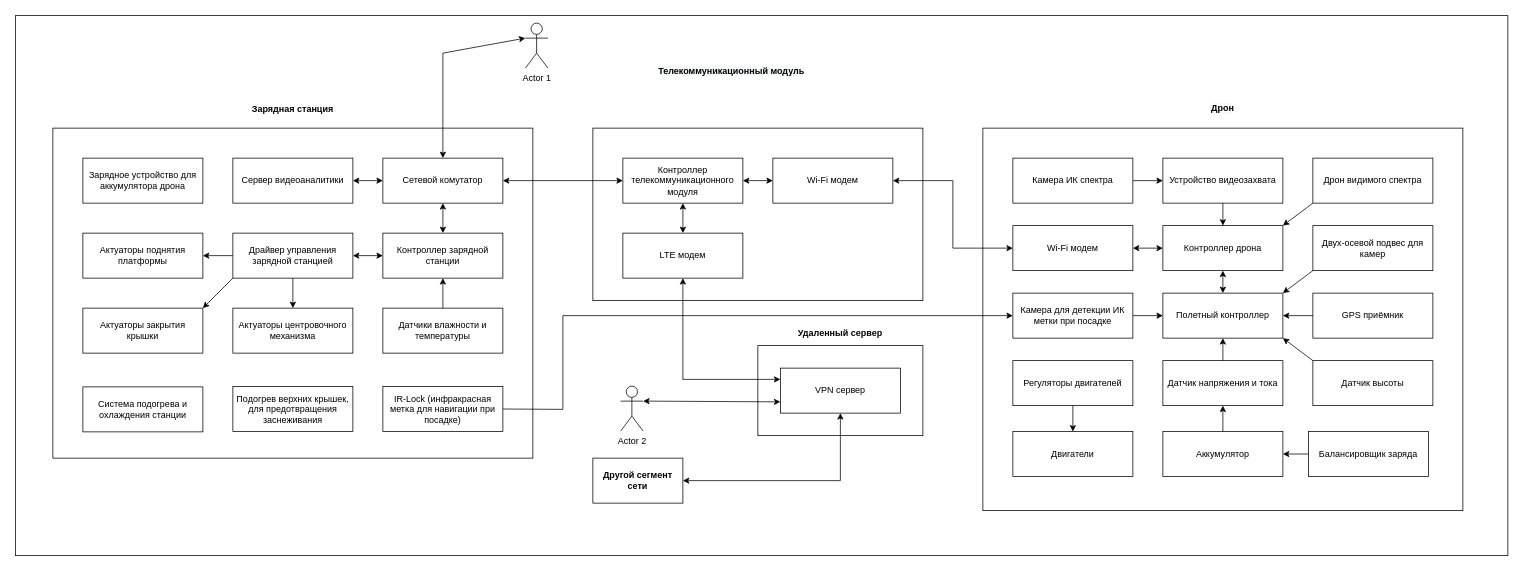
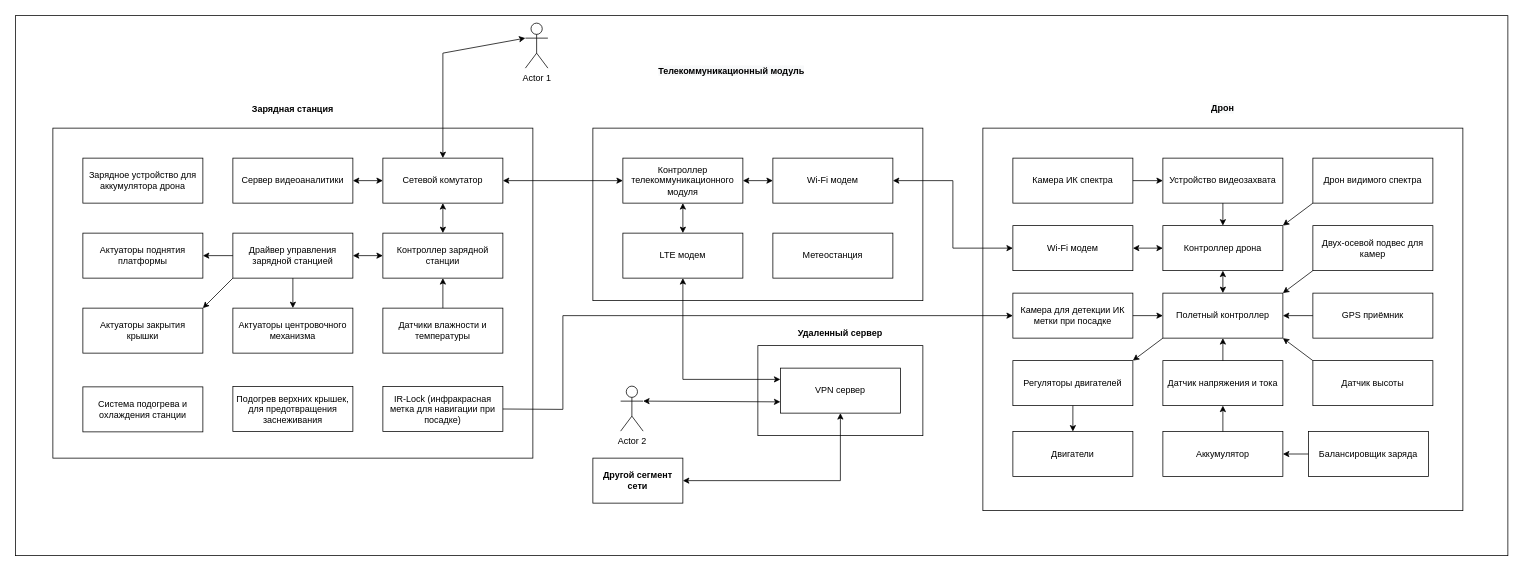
  <mxCell id="0" />
  <mxCell id="1" parent="0" />
  <mxCell id="2" value="" style="rounded=0;whiteSpace=wrap;html=1;" vertex="1" parent="1"><mxGeometry x="20" y="20" width="1990" height="720" as="geometry" /></mxCell>
  <mxCell id="3" value="" style="rounded=0;whiteSpace=wrap;html=1;" vertex="1" parent="1"><mxGeometry x="1010" y="460" width="220" height="120" as="geometry" /></mxCell>
  <mxCell id="4" value="" style="rounded=0;whiteSpace=wrap;html=1;" vertex="1" parent="1"><mxGeometry x="1310" y="170" width="640" height="510" as="geometry" /></mxCell>
  <mxCell id="5" value="" style="rounded=0;whiteSpace=wrap;html=1;" vertex="1" parent="1"><mxGeometry x="790" y="170" width="440" height="230" as="geometry" /></mxCell>
  <mxCell id="6" value="" style="rounded=0;whiteSpace=wrap;html=1;" vertex="1" parent="1"><mxGeometry x="70" y="170" width="640" height="440" as="geometry" /></mxCell>
  <mxCell id="7" value="Контроллер зарядной станции" style="rounded=0;whiteSpace=wrap;html=1;" vertex="1" parent="1"><mxGeometry x="510" y="310" width="160" height="60" as="geometry" /></mxCell>
  <mxCell id="8" value="Сервер видеоаналитики" style="rounded=0;whiteSpace=wrap;html=1;" vertex="1" parent="1"><mxGeometry x="310" y="210" width="160" height="60" as="geometry" /></mxCell>
  <mxCell id="9" value="Wi-Fi модем" style="rounded=0;whiteSpace=wrap;html=1;" vertex="1" parent="1"><mxGeometry x="1350" y="300" width="160" height="60" as="geometry" /></mxCell>
  <mxCell id="10" value="Драйвер управления зарядной станцией" style="rounded=0;whiteSpace=wrap;html=1;" vertex="1" parent="1"><mxGeometry x="310" y="310" width="160" height="60" as="geometry" /></mxCell>
  <mxCell id="11" value="IR-Lock (инфракрасная метка для навигации при посадке)" style="rounded=0;whiteSpace=wrap;html=1;" vertex="1" parent="1"><mxGeometry x="510" y="514.5" width="160" height="60" as="geometry" /></mxCell>
  <mxCell id="12" value="Сетевой комутатор" style="rounded=0;whiteSpace=wrap;html=1;" vertex="1" parent="1"><mxGeometry x="510" y="210" width="160" height="60" as="geometry" /></mxCell>
  <mxCell id="13" value="Контроллер телекоммуникационного модуля" style="rounded=0;whiteSpace=wrap;html=1;" vertex="1" parent="1"><mxGeometry x="830" y="210" width="160" height="60" as="geometry" /></mxCell>
  <mxCell id="14" value="Полетный контроллер" style="rounded=0;whiteSpace=wrap;html=1;" vertex="1" parent="1"><mxGeometry x="1550" y="390" width="160" height="60" as="geometry" /></mxCell>
  <mxCell id="15" value="" style="endArrow=classic;startArrow=classic;html=1;rounded=0;exitX=1;exitY=0.5;exitDx=0;exitDy=0;entryX=0;entryY=0.5;entryDx=0;entryDy=0;" edge="1" parent="1" source="8" target="12"><mxGeometry width="50" height="50" relative="1" as="geometry"><mxPoint x="750" y="360" as="sourcePoint" /><mxPoint x="800" y="310" as="targetPoint" /><Array as="points" /></mxGeometry></mxCell>
  <mxCell id="16" value="" style="endArrow=classic;startArrow=classic;html=1;rounded=0;exitX=1;exitY=0.5;exitDx=0;exitDy=0;entryX=0;entryY=0.5;entryDx=0;entryDy=0;" edge="1" parent="1" source="10" target="7"><mxGeometry width="50" height="50" relative="1" as="geometry"><mxPoint x="750" y="360" as="sourcePoint" /><mxPoint x="800" y="310" as="targetPoint" /></mxGeometry></mxCell>
  <mxCell id="17" value="" style="endArrow=classic;startArrow=classic;html=1;rounded=0;exitX=0.5;exitY=0;exitDx=0;exitDy=0;entryX=0.5;entryY=1;entryDx=0;entryDy=0;" edge="1" parent="1" source="7" target="12"><mxGeometry width="50" height="50" relative="1" as="geometry"><mxPoint x="750" y="360" as="sourcePoint" /><mxPoint x="800" y="310" as="targetPoint" /></mxGeometry></mxCell>
  <mxCell id="18" value="Система подогрева и охлаждения станции" style="rounded=0;whiteSpace=wrap;html=1;" vertex="1" parent="1"><mxGeometry x="110" y="515" width="160" height="60" as="geometry" /></mxCell>
  <mxCell id="19" value="Датчики влажности и температуры" style="rounded=0;whiteSpace=wrap;html=1;" vertex="1" parent="1"><mxGeometry x="510" y="410" width="160" height="60" as="geometry" /></mxCell>
  <mxCell id="20" value="" style="endArrow=classic;html=1;rounded=0;exitX=0.5;exitY=0;exitDx=0;exitDy=0;entryX=0.5;entryY=1;entryDx=0;entryDy=0;" edge="1" parent="1" source="19" target="7"><mxGeometry width="50" height="50" relative="1" as="geometry"><mxPoint x="450" y="370" as="sourcePoint" /><mxPoint x="500" y="320" as="targetPoint" /></mxGeometry></mxCell>
  <mxCell id="21" value="Актуаторы поднятия платформы" style="rounded=0;whiteSpace=wrap;html=1;" vertex="1" parent="1"><mxGeometry x="110" y="310" width="160" height="60" as="geometry" /></mxCell>
  <mxCell id="22" value="Актуаторы центровочного механизма" style="rounded=0;whiteSpace=wrap;html=1;" vertex="1" parent="1"><mxGeometry x="310" y="410" width="160" height="60" as="geometry" /></mxCell>
  <mxCell id="23" value="Зарядное устройство для аккумулятора дрона" style="rounded=0;whiteSpace=wrap;html=1;" vertex="1" parent="1"><mxGeometry x="110" y="210" width="160" height="60" as="geometry" /></mxCell>
  <mxCell id="24" value="" style="endArrow=classic;html=1;rounded=0;exitX=0.5;exitY=1;exitDx=0;exitDy=0;entryX=0.5;entryY=0;entryDx=0;entryDy=0;" edge="1" parent="1" source="10" target="22"><mxGeometry width="50" height="50" relative="1" as="geometry"><mxPoint x="440" y="320" as="sourcePoint" /><mxPoint x="490" y="270" as="targetPoint" /></mxGeometry></mxCell>
  <mxCell id="25" value="" style="endArrow=classic;html=1;rounded=0;exitX=0;exitY=0.5;exitDx=0;exitDy=0;entryX=1;entryY=0.5;entryDx=0;entryDy=0;" edge="1" parent="1" source="10" target="21"><mxGeometry width="50" height="50" relative="1" as="geometry"><mxPoint x="440" y="320" as="sourcePoint" /><mxPoint x="490" y="270" as="targetPoint" /></mxGeometry></mxCell>
  <mxCell id="26" value="Актуаторы закрытия крышки" style="rounded=0;whiteSpace=wrap;html=1;" vertex="1" parent="1"><mxGeometry x="110" y="410" width="160" height="60" as="geometry" /></mxCell>
  <mxCell id="27" value="Подогрев верхних крышек, для предотвращения заснеживания" style="rounded=0;whiteSpace=wrap;html=1;" vertex="1" parent="1"><mxGeometry x="310" y="514.5" width="160" height="60" as="geometry" /></mxCell>
  <mxCell id="28" value="" style="endArrow=classic;html=1;rounded=0;exitX=0;exitY=1;exitDx=0;exitDy=0;entryX=1;entryY=0;entryDx=0;entryDy=0;" edge="1" parent="1" source="10" target="26"><mxGeometry width="50" height="50" relative="1" as="geometry"><mxPoint x="440" y="320" as="sourcePoint" /><mxPoint x="490" y="270" as="targetPoint" /></mxGeometry></mxCell>
  <mxCell id="29" value="Wi-Fi модем" style="rounded=0;whiteSpace=wrap;html=1;" vertex="1" parent="1"><mxGeometry x="1030" y="210" width="160" height="60" as="geometry" /></mxCell>
  <mxCell id="30" value="" style="endArrow=classic;startArrow=classic;html=1;rounded=0;entryX=0;entryY=0.5;entryDx=0;entryDy=0;exitX=1;exitY=0.5;exitDx=0;exitDy=0;" edge="1" parent="1" source="13" target="29"><mxGeometry width="50" height="50" relative="1" as="geometry"><mxPoint x="990" y="480" as="sourcePoint" /><mxPoint x="1040" y="430" as="targetPoint" /></mxGeometry></mxCell>
  <mxCell id="31" value="&lt;b&gt;Зарядная станция&lt;/b&gt;" style="text;html=1;strokeColor=none;fillColor=none;align=center;verticalAlign=middle;whiteSpace=wrap;rounded=0;" vertex="1" parent="1"><mxGeometry x="325" y="130" width="130" height="30" as="geometry" /></mxCell>
  <mxCell id="32" value="&lt;span style=&quot;color: rgb(0, 0, 0); font-family: helvetica; font-size: 12px; font-style: normal; letter-spacing: normal; text-indent: 0px; text-transform: none; word-spacing: 0px; background-color: rgb(248, 249, 250); text-decoration: none; display: inline; float: none;&quot;&gt;&lt;b&gt;Телекоммуникационный модуль&lt;/b&gt;&lt;/span&gt;" style="text;whiteSpace=wrap;html=1;align=center;" vertex="1" parent="1"><mxGeometry x="870" y="80" width="210" height="30" as="geometry" /></mxCell>
  <mxCell id="33" value="Двух-осевой подвес для камер" style="rounded=0;whiteSpace=wrap;html=1;" vertex="1" parent="1"><mxGeometry x="1750" y="300" width="160" height="60" as="geometry" /></mxCell>
  <mxCell id="34" value="Дрон видимого спектра" style="rounded=0;whiteSpace=wrap;html=1;" vertex="1" parent="1"><mxGeometry x="1750" y="210" width="160" height="60" as="geometry" /></mxCell>
  <mxCell id="35" value="Камера ИК спектра" style="rounded=0;whiteSpace=wrap;html=1;" vertex="1" parent="1"><mxGeometry x="1350" y="210" width="160" height="60" as="geometry" /></mxCell>
  <mxCell id="36" value="Устройство видеозахвата" style="rounded=0;whiteSpace=wrap;html=1;" vertex="1" parent="1"><mxGeometry x="1550" y="210" width="160" height="60" as="geometry" /></mxCell>
  <mxCell id="37" value="Контроллер дрона" style="rounded=0;whiteSpace=wrap;html=1;" vertex="1" parent="1"><mxGeometry x="1550" y="300" width="160" height="60" as="geometry" /></mxCell>
  <mxCell id="38" value="&lt;span&gt;Камера для детекции ИК метки при посадке&lt;/span&gt;" style="rounded=0;whiteSpace=wrap;html=1;" vertex="1" parent="1"><mxGeometry x="1350" y="390" width="160" height="60" as="geometry" /></mxCell>
  <mxCell id="39" value="Балансировщик заряда" style="rounded=0;whiteSpace=wrap;html=1;" vertex="1" parent="1"><mxGeometry x="1744" y="574.5" width="160" height="60" as="geometry" /></mxCell>
  <mxCell id="40" value="Аккумулятор" style="rounded=0;whiteSpace=wrap;html=1;" vertex="1" parent="1"><mxGeometry x="1550" y="574.5" width="160" height="60" as="geometry" /></mxCell>
  <mxCell id="41" value="Двигатели" style="rounded=0;whiteSpace=wrap;html=1;" vertex="1" parent="1"><mxGeometry x="1350" y="574.5" width="160" height="60" as="geometry" /></mxCell>
  <mxCell id="42" value="Датчик напряжения и тока" style="rounded=0;whiteSpace=wrap;html=1;" vertex="1" parent="1"><mxGeometry x="1550" y="480" width="160" height="60" as="geometry" /></mxCell>
  <mxCell id="43" value="Регуляторы двигателей" style="rounded=0;whiteSpace=wrap;html=1;" vertex="1" parent="1"><mxGeometry x="1350" y="480" width="160" height="60" as="geometry" /></mxCell>
  <mxCell id="44" value="Датчик высоты" style="rounded=0;whiteSpace=wrap;html=1;" vertex="1" parent="1"><mxGeometry x="1750" y="480" width="160" height="60" as="geometry" /></mxCell>
  <mxCell id="45" value="GPS приёмник" style="rounded=0;whiteSpace=wrap;html=1;" vertex="1" parent="1"><mxGeometry x="1750" y="390" width="160" height="60" as="geometry" /></mxCell>
  <mxCell id="46" value="" style="endArrow=classic;startArrow=classic;html=1;rounded=0;exitX=1;exitY=0.5;exitDx=0;exitDy=0;entryX=0;entryY=0.5;entryDx=0;entryDy=0;" edge="1" parent="1" source="9" target="37"><mxGeometry width="50" height="50" relative="1" as="geometry"><mxPoint x="1680" y="540" as="sourcePoint" /><mxPoint x="1730" y="490" as="targetPoint" /></mxGeometry></mxCell>
  <mxCell id="47" value="" style="endArrow=classic;startArrow=classic;html=1;rounded=0;exitX=0.5;exitY=1;exitDx=0;exitDy=0;" edge="1" parent="1" source="37" target="14"><mxGeometry width="50" height="50" relative="1" as="geometry"><mxPoint x="1680" y="540" as="sourcePoint" /><mxPoint x="1730" y="490" as="targetPoint" /></mxGeometry></mxCell>
  <mxCell id="48" value="" style="endArrow=classic;html=1;rounded=0;exitX=0.5;exitY=1;exitDx=0;exitDy=0;entryX=0.5;entryY=0;entryDx=0;entryDy=0;" edge="1" parent="1" source="36" target="37"><mxGeometry width="50" height="50" relative="1" as="geometry"><mxPoint x="1680" y="540" as="sourcePoint" /><mxPoint x="1730" y="490" as="targetPoint" /></mxGeometry></mxCell>
  <mxCell id="49" value="" style="endArrow=classic;html=1;rounded=0;exitX=1;exitY=0.5;exitDx=0;exitDy=0;entryX=0;entryY=0.5;entryDx=0;entryDy=0;" edge="1" parent="1" source="35" target="36"><mxGeometry width="50" height="50" relative="1" as="geometry"><mxPoint x="1680" y="540" as="sourcePoint" /><mxPoint x="1730" y="490" as="targetPoint" /></mxGeometry></mxCell>
  <mxCell id="50" value="" style="endArrow=classic;html=1;rounded=0;exitX=0;exitY=1;exitDx=0;exitDy=0;entryX=1;entryY=0;entryDx=0;entryDy=0;" edge="1" parent="1" source="34" target="37"><mxGeometry width="50" height="50" relative="1" as="geometry"><mxPoint x="1680" y="540" as="sourcePoint" /><mxPoint x="1730" y="490" as="targetPoint" /></mxGeometry></mxCell>
  <mxCell id="51" value="" style="endArrow=classic;html=1;rounded=0;exitX=0;exitY=1;exitDx=0;exitDy=0;entryX=1;entryY=0;entryDx=0;entryDy=0;" edge="1" parent="1" source="33" target="14"><mxGeometry width="50" height="50" relative="1" as="geometry"><mxPoint x="1680" y="540" as="sourcePoint" /><mxPoint x="1730" y="490" as="targetPoint" /></mxGeometry></mxCell>
  <mxCell id="52" value="" style="endArrow=classic;html=1;rounded=0;exitX=0;exitY=0.5;exitDx=0;exitDy=0;entryX=1;entryY=0.5;entryDx=0;entryDy=0;" edge="1" parent="1" source="45" target="14"><mxGeometry width="50" height="50" relative="1" as="geometry"><mxPoint x="1680" y="540" as="sourcePoint" /><mxPoint x="1730" y="490" as="targetPoint" /></mxGeometry></mxCell>
  <mxCell id="53" value="" style="endArrow=classic;html=1;rounded=0;exitX=1;exitY=0.5;exitDx=0;exitDy=0;entryX=0;entryY=0.5;entryDx=0;entryDy=0;" edge="1" parent="1" source="38" target="14"><mxGeometry width="50" height="50" relative="1" as="geometry"><mxPoint x="1680" y="540" as="sourcePoint" /><mxPoint x="1730" y="490" as="targetPoint" /></mxGeometry></mxCell>
+ <mxCell id="54" value="" style="endArrow=classic;html=1;rounded=0;exitX=0;exitY=1;exitDx=0;exitDy=0;entryX=1;entryY=0;entryDx=0;entryDy=0;" edge="1" parent="1" source="14" target="43"><mxGeometry width="50" height="50" relative="1" as="geometry"><mxPoint x="1680" y="540" as="sourcePoint" /><mxPoint x="1730" y="490" as="targetPoint" /></mxGeometry></mxCell>
  <mxCell id="55" value="" style="endArrow=classic;html=1;rounded=0;exitX=0.5;exitY=0;exitDx=0;exitDy=0;entryX=0.5;entryY=1;entryDx=0;entryDy=0;" edge="1" parent="1" source="42" target="14"><mxGeometry width="50" height="50" relative="1" as="geometry"><mxPoint x="1680" y="540" as="sourcePoint" /><mxPoint x="1730" y="490" as="targetPoint" /></mxGeometry></mxCell>
  <mxCell id="56" value="" style="endArrow=classic;html=1;rounded=0;entryX=1;entryY=1;entryDx=0;entryDy=0;exitX=0;exitY=0;exitDx=0;exitDy=0;" edge="1" parent="1" source="44" target="14"><mxGeometry width="50" height="50" relative="1" as="geometry"><mxPoint x="1680" y="540" as="sourcePoint" /><mxPoint x="1730" y="490" as="targetPoint" /></mxGeometry></mxCell>
  <mxCell id="57" value="" style="endArrow=classic;html=1;rounded=0;exitX=0;exitY=0.5;exitDx=0;exitDy=0;" edge="1" parent="1" source="39" target="40"><mxGeometry width="50" height="50" relative="1" as="geometry"><mxPoint x="1680" y="540" as="sourcePoint" /><mxPoint x="1730" y="490" as="targetPoint" /></mxGeometry></mxCell>
  <mxCell id="58" value="" style="endArrow=classic;html=1;rounded=0;exitX=0.5;exitY=1;exitDx=0;exitDy=0;entryX=0.5;entryY=0;entryDx=0;entryDy=0;" edge="1" parent="1" source="43" target="41"><mxGeometry width="50" height="50" relative="1" as="geometry"><mxPoint x="1680" y="540" as="sourcePoint" /><mxPoint x="1730" y="490" as="targetPoint" /></mxGeometry></mxCell>
  <mxCell id="59" value="" style="endArrow=classic;html=1;rounded=0;exitX=0.5;exitY=0;exitDx=0;exitDy=0;entryX=0.5;entryY=1;entryDx=0;entryDy=0;" edge="1" parent="1" source="40" target="42"><mxGeometry width="50" height="50" relative="1" as="geometry"><mxPoint x="1680" y="540" as="sourcePoint" /><mxPoint x="1730" y="490" as="targetPoint" /></mxGeometry></mxCell>
  <mxCell id="60" value="&lt;span style=&quot;color: rgb(0 , 0 , 0) ; font-family: &amp;#34;helvetica&amp;#34; ; font-size: 12px ; font-style: normal ; letter-spacing: normal ; text-indent: 0px ; text-transform: none ; word-spacing: 0px ; background-color: rgb(248 , 249 , 250) ; text-decoration: none ; display: inline ; float: none&quot;&gt;&lt;b&gt;Дрон&lt;/b&gt;&lt;/span&gt;" style="text;whiteSpace=wrap;html=1;align=center;" vertex="1" parent="1"><mxGeometry x="1525" y="130" width="210" height="30" as="geometry" /></mxCell>
  <mxCell id="61" value="" style="endArrow=classic;startArrow=classic;html=1;rounded=0;entryX=0;entryY=0.5;entryDx=0;entryDy=0;exitX=1;exitY=0.5;exitDx=0;exitDy=0;" edge="1" parent="1" source="29" target="9"><mxGeometry width="50" height="50" relative="1" as="geometry"><mxPoint x="1210" y="340" as="sourcePoint" /><mxPoint x="1260" y="290" as="targetPoint" /><Array as="points"><mxPoint x="1270" y="240" /><mxPoint x="1270" y="330" /></Array></mxGeometry></mxCell>
  <mxCell id="62" value="" style="endArrow=classic;startArrow=classic;html=1;rounded=0;entryX=0;entryY=0.5;entryDx=0;entryDy=0;exitX=1;exitY=0.5;exitDx=0;exitDy=0;" edge="1" parent="1" source="12" target="13"><mxGeometry width="50" height="50" relative="1" as="geometry"><mxPoint x="890" y="330" as="sourcePoint" /><mxPoint x="940" y="280" as="targetPoint" /></mxGeometry></mxCell>
  <mxCell id="63" value="LTE модем" style="rounded=0;whiteSpace=wrap;html=1;" vertex="1" parent="1"><mxGeometry x="830" y="310" width="160" height="60" as="geometry" /></mxCell>
  <mxCell id="64" value="" style="endArrow=classic;startArrow=classic;html=1;rounded=0;entryX=0.5;entryY=1;entryDx=0;entryDy=0;exitX=0.5;exitY=0;exitDx=0;exitDy=0;" edge="1" parent="1" source="63" target="13"><mxGeometry width="50" height="50" relative="1" as="geometry"><mxPoint x="910" y="310" as="sourcePoint" /><mxPoint x="960" y="280" as="targetPoint" /></mxGeometry></mxCell>
  <mxCell id="65" value="" style="endArrow=classic;html=1;rounded=0;exitX=1;exitY=0.5;exitDx=0;exitDy=0;entryX=0;entryY=0.5;entryDx=0;entryDy=0;" edge="1" parent="1" source="11" target="38"><mxGeometry width="50" height="50" relative="1" as="geometry"><mxPoint x="1120" y="240" as="sourcePoint" /><mxPoint x="1170" y="190" as="targetPoint" /><Array as="points"><mxPoint x="750" y="545" /><mxPoint x="750" y="420" /></Array></mxGeometry></mxCell>
  <mxCell id="66" value="VPN сервер" style="rounded=0;whiteSpace=wrap;html=1;" vertex="1" parent="1"><mxGeometry x="1040" y="490" width="160" height="60" as="geometry" /></mxCell>
  <mxCell id="67" value="&lt;font face=&quot;helvetica&quot;&gt;&lt;b&gt;Удаленный сервер&lt;/b&gt;&lt;/font&gt;" style="text;whiteSpace=wrap;html=1;align=center;" vertex="1" parent="1"><mxGeometry x="1015" y="430" width="210" height="30" as="geometry" /></mxCell>
  <mxCell id="68" value="Actor 1" style="shape=umlActor;verticalLabelPosition=bottom;verticalAlign=top;html=1;outlineConnect=0;" vertex="1" parent="1"><mxGeometry x="700" y="30" width="30" height="60" as="geometry" /></mxCell>
  <mxCell id="69" value="" style="endArrow=classic;startArrow=classic;html=1;rounded=0;exitX=0.5;exitY=0;exitDx=0;exitDy=0;entryX=0;entryY=0.333;entryDx=0;entryDy=0;entryPerimeter=0;" edge="1" parent="1" source="12" target="68"><mxGeometry width="50" height="50" relative="1" as="geometry"><mxPoint x="940" y="330" as="sourcePoint" /><mxPoint x="990" y="280" as="targetPoint" /><Array as="points"><mxPoint x="590" y="70" /></Array></mxGeometry></mxCell>
  <mxCell id="70" value="" style="endArrow=classic;startArrow=classic;html=1;rounded=0;exitX=0.5;exitY=1;exitDx=0;exitDy=0;entryX=0;entryY=0.25;entryDx=0;entryDy=0;" edge="1" parent="1" source="63" target="66"><mxGeometry width="50" height="50" relative="1" as="geometry"><mxPoint x="940" y="330" as="sourcePoint" /><mxPoint x="990" y="280" as="targetPoint" /><Array as="points"><mxPoint x="910" y="505" /></Array></mxGeometry></mxCell>
  <mxCell id="71" value="Actor 2" style="shape=umlActor;verticalLabelPosition=bottom;verticalAlign=top;html=1;outlineConnect=0;" vertex="1" parent="1"><mxGeometry x="827" y="514" width="30" height="60" as="geometry" /></mxCell>
  <mxCell id="72" value="" style="endArrow=classic;startArrow=classic;html=1;rounded=0;exitX=0;exitY=0.75;exitDx=0;exitDy=0;entryX=1;entryY=0.333;entryDx=0;entryDy=0;entryPerimeter=0;" edge="1" parent="1" source="66" target="71"><mxGeometry width="50" height="50" relative="1" as="geometry"><mxPoint x="940" y="350" as="sourcePoint" /><mxPoint x="990" y="300" as="targetPoint" /></mxGeometry></mxCell>
+ <mxCell id="73" value="Метеостанция" style="rounded=0;whiteSpace=wrap;html=1;" vertex="1" parent="1"><mxGeometry x="1030" y="310" width="160" height="60" as="geometry" /></mxCell>
  <mxCell id="74" value="&lt;b&gt;Другой сегмент сети&lt;/b&gt;" style="rounded=0;whiteSpace=wrap;html=1;" vertex="1" parent="1"><mxGeometry x="790" y="610" width="120" height="60" as="geometry" /></mxCell>
  <mxCell id="75" value="" style="endArrow=classic;startArrow=classic;html=1;rounded=0;entryX=0.5;entryY=1;entryDx=0;entryDy=0;exitX=1;exitY=0.5;exitDx=0;exitDy=0;" edge="1" parent="1" source="74" target="66"><mxGeometry width="50" height="50" relative="1" as="geometry"><mxPoint x="970" y="480" as="sourcePoint" /><mxPoint x="1020" y="430" as="targetPoint" /><Array as="points"><mxPoint x="1120" y="640" /></Array></mxGeometry></mxCell>
